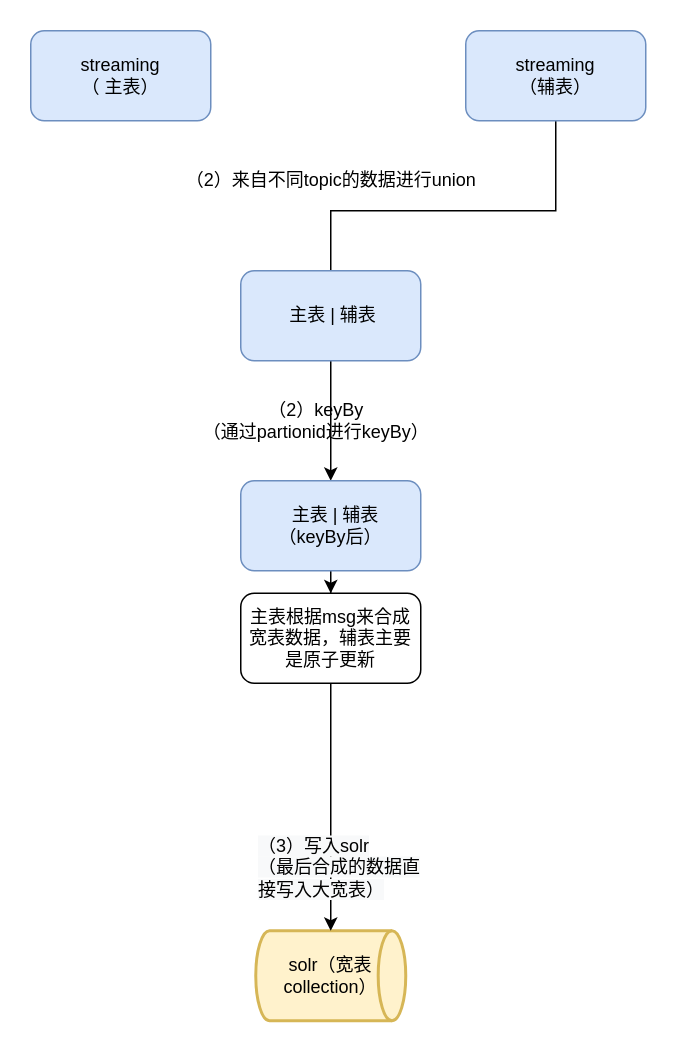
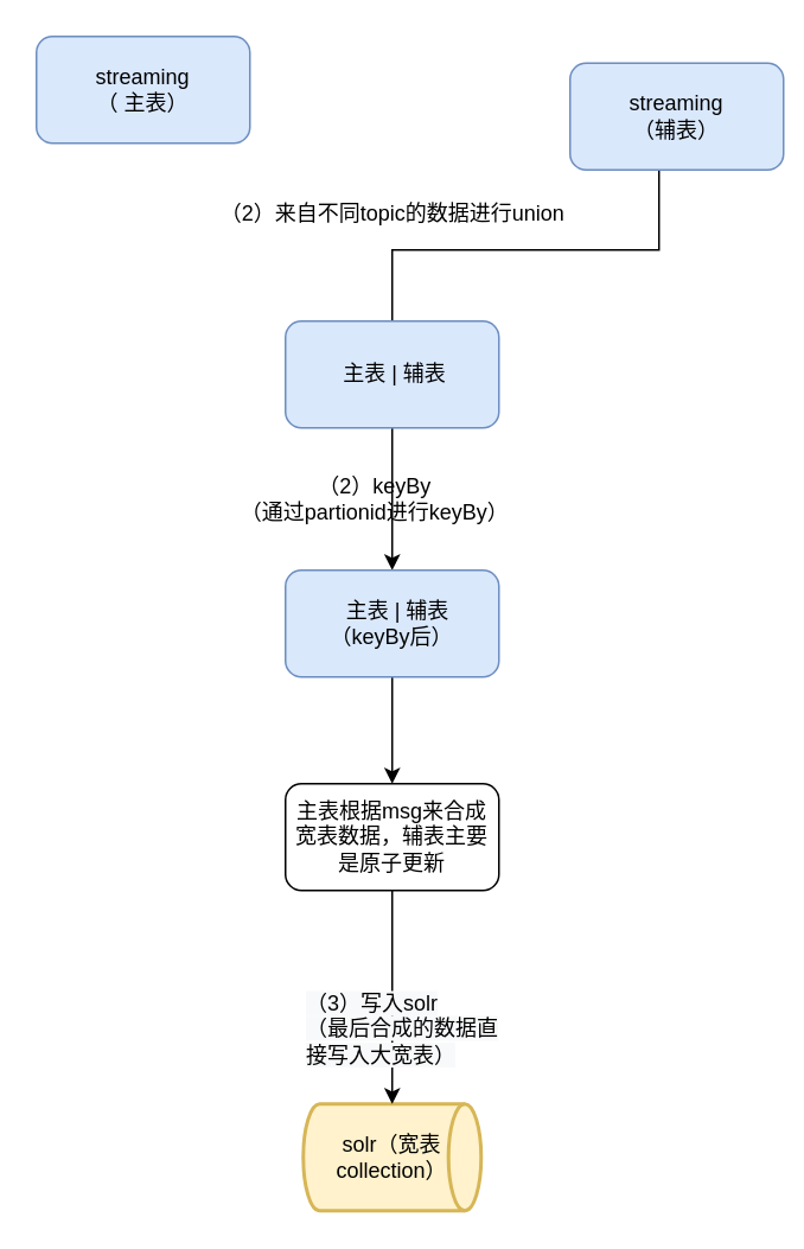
  <mxCell id="0" />
  <mxCell id="1" parent="0" />
  <mxCell id="2" value="streaming&lt;br&gt;（ 主表）" style="rounded=1;whiteSpace=wrap;html=1;fillColor=#dae8fc;strokeColor=#6c8ebf;" parent="1" vertex="1"><mxGeometry x="20" y="20" width="120" height="60" as="geometry" /></mxCell>
  <mxCell id="3" style="edgeStyle=orthogonalEdgeStyle;rounded=0;orthogonalLoop=1;jettySize=auto;html=1;" parent="1" source="4" edge="1"><mxGeometry relative="1" as="geometry"><mxPoint x="220" y="210" as="targetPoint" /><Array as="points"><mxPoint x="370" y="140" /><mxPoint x="220" y="140" /></Array></mxGeometry></mxCell>
- <mxCell id="4" value="streaming&lt;br&gt;（辅表）" style="rounded=1;whiteSpace=wrap;html=1;fillColor=#dae8fc;strokeColor=#6c8ebf;" parent="1" vertex="1"><mxGeometry x="310" y="20" width="120" height="60" as="geometry" /></mxCell>
+ <mxCell id="4" value="streaming&lt;br&gt;（辅表）" style="rounded=1;whiteSpace=wrap;html=1;fillColor=#dae8fc;strokeColor=#6c8ebf;" parent="1" vertex="1"><mxGeometry x="320" y="35" width="120" height="60" as="geometry" /></mxCell>
  <mxCell id="5" value="" style="edgeStyle=orthogonalEdgeStyle;rounded=0;orthogonalLoop=1;jettySize=auto;html=1;" parent="1" source="6" target="8" edge="1"><mxGeometry relative="1" as="geometry" /></mxCell>
  <mxCell id="6" value="&amp;nbsp;主表 | 辅表" style="whiteSpace=wrap;html=1;rounded=1;fillColor=#dae8fc;strokeColor=#6c8ebf;" parent="1" vertex="1"><mxGeometry x="160" y="180" width="120" height="60" as="geometry" /></mxCell>
  <mxCell id="7" value="" style="edgeStyle=orthogonalEdgeStyle;rounded=0;orthogonalLoop=1;jettySize=auto;html=1;" parent="1" source="8" target="13" edge="1"><mxGeometry relative="1" as="geometry" /></mxCell>
  <mxCell id="8" value="&lt;span&gt;&amp;nbsp;&lt;/span&gt;&amp;nbsp;主表 | 辅表&lt;span&gt;&lt;br&gt;（keyBy后）&lt;br&gt;&lt;/span&gt;" style="whiteSpace=wrap;html=1;rounded=1;fillColor=#dae8fc;strokeColor=#6c8ebf;" parent="1" vertex="1"><mxGeometry x="160" y="320" width="120" height="60" as="geometry" /></mxCell>
  <mxCell id="9" value="（2）来自不同topic的数据进行union" style="text;html=1;align=center;verticalAlign=middle;resizable=0;points=[];autosize=1;strokeColor=none;fillColor=none;" parent="1" vertex="1"><mxGeometry x="115" y="110" width="210" height="20" as="geometry" /></mxCell>
  <mxCell id="10" value="（2）keyBy&lt;br&gt;（通过partionid进行keyBy）" style="text;html=1;align=center;verticalAlign=middle;resizable=0;points=[];autosize=1;strokeColor=none;fillColor=none;" parent="1" vertex="1"><mxGeometry x="125" y="265" width="170" height="30" as="geometry" /></mxCell>
  <mxCell id="11" value="solr（宽表collection）" style="strokeWidth=2;html=1;shape=mxgraph.flowchart.direct_data;whiteSpace=wrap;fillColor=#fff2cc;strokeColor=#d6b656;" parent="1" vertex="1"><mxGeometry x="170" y="620" width="100" height="60" as="geometry" /></mxCell>
  <mxCell id="12" value="" style="edgeStyle=orthogonalEdgeStyle;rounded=0;orthogonalLoop=1;jettySize=auto;html=1;" edge="1" parent="1" source="13" target="11"><mxGeometry relative="1" as="geometry" /></mxCell>
- <mxCell id="13" value="&lt;span&gt;主表根据msg来合成宽表数据，辅表主要是原子更新&lt;br&gt;&lt;/span&gt;" style="whiteSpace=wrap;html=1;rounded=1;" parent="1" vertex="1"><mxGeometry x="160" y="395" width="120" height="60" as="geometry" /></mxCell>
+ <mxCell id="13" value="&lt;span&gt;主表根据msg来合成宽表数据，辅表主要是原子更新&lt;br&gt;&lt;/span&gt;" style="whiteSpace=wrap;html=1;rounded=1;" parent="1" vertex="1"><mxGeometry x="160" y="440" width="120" height="60" as="geometry" /></mxCell>
  <mxCell id="14" value="&lt;span style=&quot;color: rgb(0 , 0 , 0) ; font-family: &amp;#34;helvetica&amp;#34; ; font-size: 12px ; font-style: normal ; font-weight: 400 ; letter-spacing: normal ; text-align: center ; text-indent: 0px ; text-transform: none ; word-spacing: 0px ; background-color: rgb(248 , 249 , 250)&quot;&gt;（3）写入solr&lt;/span&gt;&lt;br style=&quot;color: rgb(0 , 0 , 0) ; font-family: &amp;#34;helvetica&amp;#34; ; font-size: 12px ; font-style: normal ; font-weight: 400 ; letter-spacing: normal ; text-align: center ; text-indent: 0px ; text-transform: none ; word-spacing: 0px ; background-color: rgb(248 , 249 , 250)&quot;&gt;&lt;span style=&quot;color: rgb(0 , 0 , 0) ; font-family: &amp;#34;helvetica&amp;#34; ; font-size: 12px ; font-style: normal ; font-weight: 400 ; letter-spacing: normal ; text-align: center ; text-indent: 0px ; text-transform: none ; word-spacing: 0px ; background-color: rgb(248 , 249 , 250)&quot;&gt;（最后合成的数据直接写入大宽表）&lt;/span&gt;" style="text;whiteSpace=wrap;html=1;" vertex="1" parent="1"><mxGeometry x="170" y="550" width="110" height="40" as="geometry" /></mxCell>
